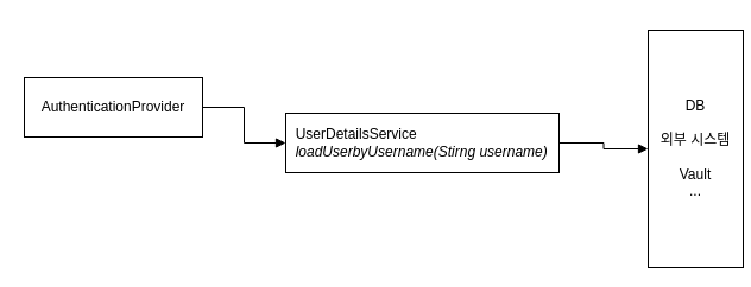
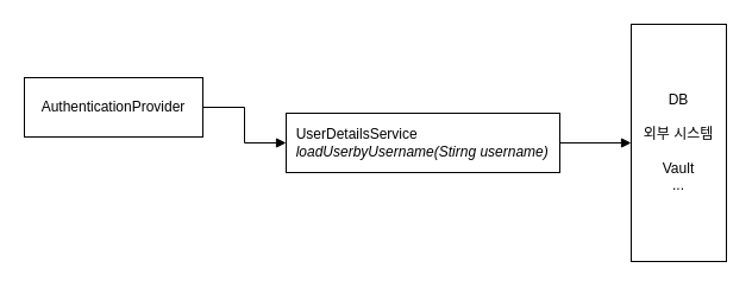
  <mxCell id="0" />
  <mxCell id="1" parent="0" />
  <mxCell id="2" style="edgeStyle=orthogonalEdgeStyle;rounded=0;orthogonalLoop=1;jettySize=auto;html=1;entryX=0;entryY=0.5;entryDx=0;entryDy=0;endArrow=block;endFill=1;" edge="1" parent="1" source="3" target="5"><mxGeometry relative="1" as="geometry" /></mxCell>
  <mxCell id="3" value="AuthenticationProvider" style="rounded=0;whiteSpace=wrap;html=1;" vertex="1" parent="1"><mxGeometry x="20" y="65" width="150" height="50" as="geometry" /></mxCell>
  <mxCell id="4" style="edgeStyle=orthogonalEdgeStyle;rounded=0;orthogonalLoop=1;jettySize=auto;html=1;entryX=0;entryY=0.5;entryDx=0;entryDy=0;endArrow=block;endFill=1;" edge="1" parent="1" source="5" target="6"><mxGeometry relative="1" as="geometry" /></mxCell>
  <mxCell id="5" value="&amp;nbsp; UserDetailsService&lt;br&gt;&lt;i&gt;&amp;nbsp; loadUserbyUsername(Stirng username)&lt;/i&gt;" style="rounded=0;whiteSpace=wrap;html=1;align=left;" vertex="1" parent="1"><mxGeometry x="240" y="95" width="230" height="50" as="geometry" /></mxCell>
- <mxCell id="6" value="DB&lt;br&gt;&lt;br&gt;외부 시스템&lt;br&gt;&lt;br&gt;Vault&lt;br&gt;..." style="rounded=0;whiteSpace=wrap;html=1;" vertex="1" parent="1"><mxGeometry x="545" y="25" width="80" height="200" as="geometry" /></mxCell>
+ <mxCell id="6" value="DB&lt;br&gt;&lt;br&gt;외부 시스템&lt;br&gt;&lt;br&gt;Vault&lt;br&gt;..." style="rounded=0;whiteSpace=wrap;html=1;" vertex="1" parent="1"><mxGeometry x="530" y="20" width="80" height="200" as="geometry" /></mxCell>
